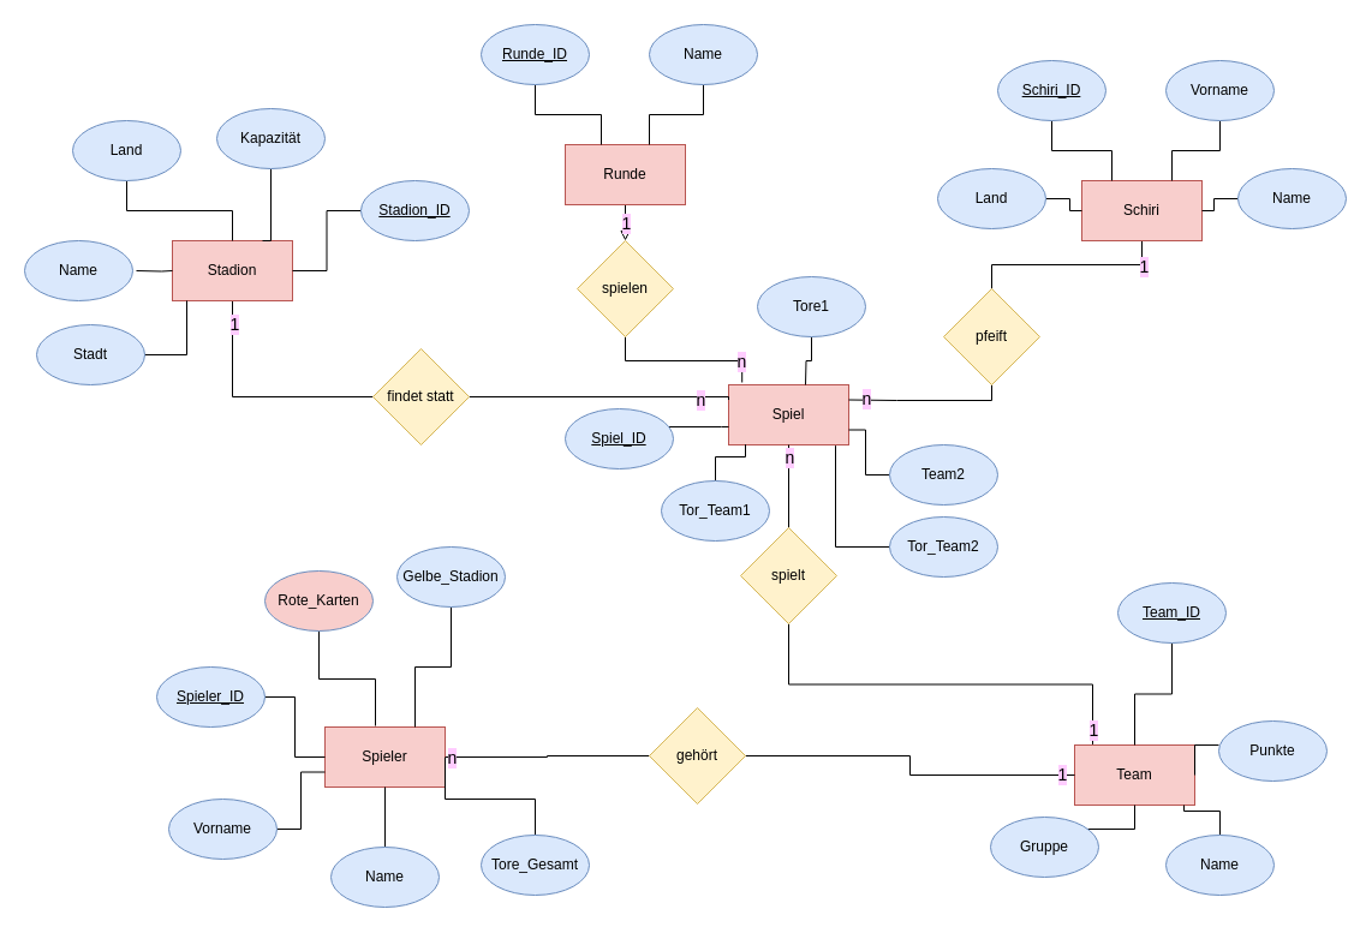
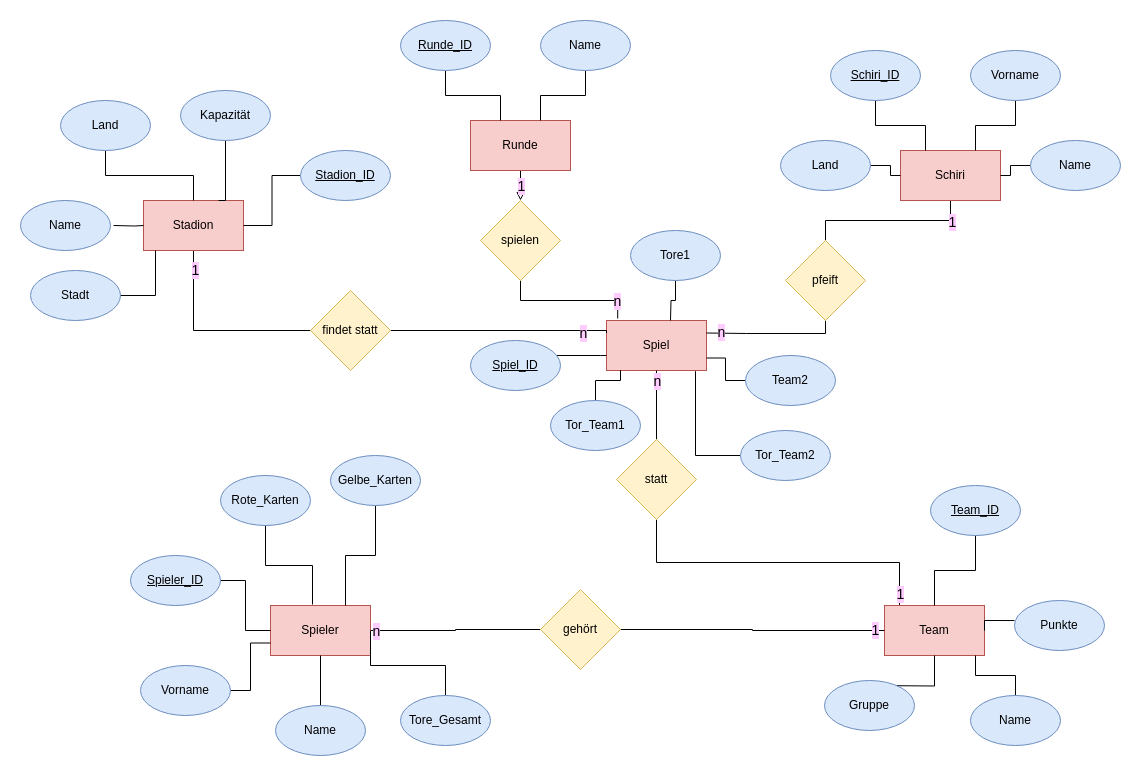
  <mxCell id="0" />
  <mxCell id="1" parent="0" />
  <mxCell id="2" style="edgeStyle=orthogonalEdgeStyle;rounded=0;orthogonalLoop=1;jettySize=auto;html=1;entryX=0.5;entryY=0;entryDx=0;entryDy=0;endArrow=block;endFill=0;" edge="1" parent="1" source="4" target="81"><mxGeometry relative="1" as="geometry" /></mxCell>
  <mxCell id="3" value="1" style="edgeLabel;html=1;align=center;verticalAlign=middle;resizable=0;points=[];labelBackgroundColor=#FFCCFF;fontSize=14;" vertex="1" connectable="0" parent="2"><mxGeometry x="-0.296" y="1" relative="1" as="geometry"><mxPoint x="-1" y="-3" as="offset" /></mxGeometry></mxCell>
  <mxCell id="4" value="Runde" style="rounded=0;whiteSpace=wrap;html=1;fillColor=#f8cecc;strokeColor=#b85450;" vertex="1" parent="1"><mxGeometry x="470" y="120" width="100" height="50" as="geometry" /></mxCell>
  <mxCell id="5" style="edgeStyle=orthogonalEdgeStyle;rounded=0;orthogonalLoop=1;jettySize=auto;html=1;endArrow=none;endFill=0;exitX=0.5;exitY=1;exitDx=0;exitDy=0;" edge="1" parent="1" source="7" target="78"><mxGeometry relative="1" as="geometry" /></mxCell>
  <mxCell id="6" value="1" style="edgeLabel;html=1;align=center;verticalAlign=middle;resizable=0;points=[];fontSize=14;labelBackgroundColor=#FFCCFF;" vertex="1" connectable="0" parent="5"><mxGeometry x="-0.759" y="1" relative="1" as="geometry"><mxPoint x="1" as="offset" /></mxGeometry></mxCell>
  <mxCell id="7" value="Schiri" style="rounded=0;whiteSpace=wrap;html=1;fillColor=#f8cecc;strokeColor=#b85450;" vertex="1" parent="1"><mxGeometry x="900" y="150" width="100" height="50" as="geometry" /></mxCell>
  <mxCell id="8" style="edgeStyle=orthogonalEdgeStyle;rounded=0;orthogonalLoop=1;jettySize=auto;html=1;entryX=0;entryY=0.5;entryDx=0;entryDy=0;endArrow=none;endFill=0;" edge="1" parent="1" source="10" target="72"><mxGeometry relative="1" as="geometry"><mxPoint x="453" y="629" as="targetPoint" /></mxGeometry></mxCell>
  <mxCell id="9" value="n" style="edgeLabel;html=1;align=center;verticalAlign=middle;resizable=0;points=[];fontSize=14;labelBackgroundColor=#FFCCFF;" vertex="1" connectable="0" parent="8"><mxGeometry x="-0.341" y="-1" relative="1" as="geometry"><mxPoint x="-51" y="-1" as="offset" /></mxGeometry></mxCell>
  <mxCell id="10" value="Spieler" style="rounded=0;whiteSpace=wrap;html=1;fillColor=#f8cecc;strokeColor=#b85450;" vertex="1" parent="1"><mxGeometry x="270" y="605" width="100" height="50" as="geometry" /></mxCell>
  <mxCell id="11" value="Spiel" style="rounded=0;whiteSpace=wrap;html=1;fillColor=#f8cecc;strokeColor=#b85450;" vertex="1" parent="1"><mxGeometry x="606" y="320" width="100" height="50" as="geometry" /></mxCell>
  <mxCell id="12" style="edgeStyle=orthogonalEdgeStyle;rounded=0;orthogonalLoop=1;jettySize=auto;html=1;entryX=0;entryY=0.5;entryDx=0;entryDy=0;endArrow=none;endFill=0;exitX=0.5;exitY=1;exitDx=0;exitDy=0;" edge="1" parent="1" source="14" target="84"><mxGeometry relative="1" as="geometry" /></mxCell>
  <mxCell id="13" value="1" style="edgeLabel;html=1;align=center;verticalAlign=middle;resizable=0;points=[];labelBackgroundColor=#FFCCFF;fontSize=14;" vertex="1" connectable="0" parent="12"><mxGeometry x="-0.809" y="1" relative="1" as="geometry"><mxPoint as="offset" /></mxGeometry></mxCell>
  <mxCell id="14" value="Stadion" style="rounded=0;whiteSpace=wrap;html=1;fillColor=#f8cecc;strokeColor=#b85450;" vertex="1" parent="1"><mxGeometry x="143" y="200" width="100" height="50" as="geometry" /></mxCell>
  <mxCell id="15" style="edgeStyle=orthogonalEdgeStyle;rounded=0;orthogonalLoop=1;jettySize=auto;html=1;endArrow=none;endFill=0;exitX=0.15;exitY=-0.012;exitDx=0;exitDy=0;exitPerimeter=0;" edge="1" parent="1" source="17" target="75"><mxGeometry relative="1" as="geometry" /></mxCell>
  <mxCell id="16" value="1" style="edgeLabel;html=1;align=center;verticalAlign=middle;resizable=0;points=[];labelBackgroundColor=#FFCCFF;fontSize=14;" vertex="1" connectable="0" parent="15"><mxGeometry x="-0.934" relative="1" as="geometry"><mxPoint as="offset" /></mxGeometry></mxCell>
- <mxCell id="17" value="Team" style="rounded=0;whiteSpace=wrap;html=1;fillColor=#f8cecc;strokeColor=#b85450;" vertex="1" parent="1"><mxGeometry x="894" y="620" width="100" height="50" as="geometry" /></mxCell>
+ <mxCell id="17" value="Team" style="rounded=0;whiteSpace=wrap;html=1;fillColor=#f8cecc;strokeColor=#b85450;" vertex="1" parent="1"><mxGeometry x="884" y="605" width="100" height="50" as="geometry" /></mxCell>
  <mxCell id="18" value="" style="edgeStyle=orthogonalEdgeStyle;rounded=0;orthogonalLoop=1;jettySize=auto;html=1;endArrow=none;endFill=0;" edge="1" parent="1" source="19" target="4"><mxGeometry relative="1" as="geometry"><Array as="points"><mxPoint x="445" y="95" /><mxPoint x="500" y="95" /></Array></mxGeometry></mxCell>
  <mxCell id="19" value="&lt;u&gt;Runde_ID&lt;/u&gt;" style="ellipse;whiteSpace=wrap;html=1;fillColor=#dae8fc;strokeColor=#6c8ebf;" vertex="1" parent="1"><mxGeometry x="400" y="20" width="90" height="50" as="geometry" /></mxCell>
  <mxCell id="20" value="" style="edgeStyle=orthogonalEdgeStyle;rounded=0;orthogonalLoop=1;jettySize=auto;html=1;endArrow=none;endFill=0;" edge="1" parent="1" source="21" target="4"><mxGeometry relative="1" as="geometry"><Array as="points"><mxPoint x="585" y="95" /><mxPoint x="540" y="95" /></Array></mxGeometry></mxCell>
  <mxCell id="21" value="Name" style="ellipse;whiteSpace=wrap;html=1;fillColor=#dae8fc;strokeColor=#6c8ebf;" vertex="1" parent="1"><mxGeometry x="540" y="20" width="90" height="50" as="geometry" /></mxCell>
  <mxCell id="22" style="edgeStyle=orthogonalEdgeStyle;rounded=0;orthogonalLoop=1;jettySize=auto;html=1;entryX=0.25;entryY=0;entryDx=0;entryDy=0;endArrow=none;endFill=0;" edge="1" parent="1" source="23" target="7"><mxGeometry relative="1" as="geometry" /></mxCell>
  <mxCell id="23" value="&lt;u&gt;Schiri_ID&lt;/u&gt;" style="ellipse;whiteSpace=wrap;html=1;fillColor=#dae8fc;strokeColor=#6c8ebf;" vertex="1" parent="1"><mxGeometry x="830" y="50" width="90" height="50" as="geometry" /></mxCell>
  <mxCell id="24" style="edgeStyle=orthogonalEdgeStyle;rounded=0;orthogonalLoop=1;jettySize=auto;html=1;entryX=0.75;entryY=0;entryDx=0;entryDy=0;endArrow=none;endFill=0;" edge="1" parent="1" source="25" target="7"><mxGeometry relative="1" as="geometry" /></mxCell>
  <mxCell id="25" value="Vorname" style="ellipse;whiteSpace=wrap;html=1;fillColor=#dae8fc;strokeColor=#6c8ebf;" vertex="1" parent="1"><mxGeometry x="970" y="50" width="90" height="50" as="geometry" /></mxCell>
  <mxCell id="26" value="" style="edgeStyle=orthogonalEdgeStyle;rounded=0;orthogonalLoop=1;jettySize=auto;html=1;endArrow=none;endFill=0;" edge="1" parent="1" source="27" target="7"><mxGeometry relative="1" as="geometry" /></mxCell>
  <mxCell id="27" value="Name" style="ellipse;whiteSpace=wrap;html=1;fillColor=#dae8fc;strokeColor=#6c8ebf;" vertex="1" parent="1"><mxGeometry x="1030" y="140" width="90" height="50" as="geometry" /></mxCell>
  <mxCell id="28" value="" style="edgeStyle=orthogonalEdgeStyle;rounded=0;orthogonalLoop=1;jettySize=auto;html=1;endArrow=none;endFill=0;" edge="1" parent="1" source="29" target="7"><mxGeometry relative="1" as="geometry" /></mxCell>
  <mxCell id="29" value="Land" style="ellipse;whiteSpace=wrap;html=1;fillColor=#dae8fc;strokeColor=#6c8ebf;" vertex="1" parent="1"><mxGeometry x="780" y="140" width="90" height="50" as="geometry" /></mxCell>
  <mxCell id="30" value="" style="edgeStyle=orthogonalEdgeStyle;rounded=0;orthogonalLoop=1;jettySize=auto;html=1;endArrow=none;endFill=0;" edge="1" parent="1" source="31" target="11"><mxGeometry relative="1" as="geometry"><Array as="points"><mxPoint x="600" y="355" /><mxPoint x="600" y="355" /></Array></mxGeometry></mxCell>
  <mxCell id="31" value="&lt;u&gt;Spiel_ID&lt;/u&gt;" style="ellipse;whiteSpace=wrap;html=1;fillColor=#dae8fc;strokeColor=#6c8ebf;" vertex="1" parent="1"><mxGeometry x="470" y="340" width="90" height="50" as="geometry" /></mxCell>
  <mxCell id="32" style="edgeStyle=orthogonalEdgeStyle;rounded=0;orthogonalLoop=1;jettySize=auto;html=1;entryX=0.14;entryY=0.993;entryDx=0;entryDy=0;endArrow=none;endFill=0;entryPerimeter=0;" edge="1" parent="1" source="33" target="11"><mxGeometry relative="1" as="geometry" /></mxCell>
  <mxCell id="33" value="Tor_Team1" style="ellipse;whiteSpace=wrap;html=1;fillColor=#dae8fc;strokeColor=#6c8ebf;" vertex="1" parent="1"><mxGeometry x="550" y="400" width="90" height="50" as="geometry" /></mxCell>
  <mxCell id="34" style="edgeStyle=orthogonalEdgeStyle;rounded=0;orthogonalLoop=1;jettySize=auto;html=1;entryX=0.89;entryY=1.013;entryDx=0;entryDy=0;entryPerimeter=0;endArrow=none;endFill=0;" edge="1" parent="1" source="35" target="11"><mxGeometry relative="1" as="geometry" /></mxCell>
  <mxCell id="35" value="Tor_Team2" style="ellipse;whiteSpace=wrap;html=1;fillColor=#dae8fc;strokeColor=#6c8ebf;" vertex="1" parent="1"><mxGeometry x="740" y="430" width="90" height="50" as="geometry" /></mxCell>
  <mxCell id="36" style="edgeStyle=orthogonalEdgeStyle;rounded=0;orthogonalLoop=1;jettySize=auto;html=1;endArrow=none;endFill=0;" edge="1" parent="1" source="37" target="10"><mxGeometry relative="1" as="geometry" /></mxCell>
  <mxCell id="37" value="&lt;u&gt;Spieler_ID&lt;/u&gt;" style="ellipse;whiteSpace=wrap;html=1;fillColor=#dae8fc;strokeColor=#6c8ebf;" vertex="1" parent="1"><mxGeometry x="130" y="555" width="90" height="50" as="geometry" /></mxCell>
  <mxCell id="38" style="edgeStyle=orthogonalEdgeStyle;rounded=0;orthogonalLoop=1;jettySize=auto;html=1;entryX=0;entryY=0.75;entryDx=0;entryDy=0;endArrow=none;endFill=0;" edge="1" parent="1" source="39" target="10"><mxGeometry relative="1" as="geometry" /></mxCell>
  <mxCell id="39" value="Vorname" style="ellipse;whiteSpace=wrap;html=1;fillColor=#dae8fc;strokeColor=#6c8ebf;" vertex="1" parent="1"><mxGeometry x="140" y="665" width="90" height="50" as="geometry" /></mxCell>
  <mxCell id="40" style="edgeStyle=orthogonalEdgeStyle;rounded=0;orthogonalLoop=1;jettySize=auto;html=1;entryX=0.5;entryY=1;entryDx=0;entryDy=0;endArrow=none;endFill=0;" edge="1" parent="1" source="41" target="10"><mxGeometry relative="1" as="geometry" /></mxCell>
  <mxCell id="41" value="Name" style="ellipse;whiteSpace=wrap;html=1;fillColor=#dae8fc;strokeColor=#6c8ebf;" vertex="1" parent="1"><mxGeometry x="275" y="705" width="90" height="50" as="geometry" /></mxCell>
  <mxCell id="42" style="edgeStyle=orthogonalEdgeStyle;rounded=0;orthogonalLoop=1;jettySize=auto;html=1;entryX=1;entryY=0.5;entryDx=0;entryDy=0;endArrow=none;endFill=0;exitX=0.5;exitY=0;exitDx=0;exitDy=0;" edge="1" parent="1" source="43" target="10"><mxGeometry relative="1" as="geometry"><Array as="points"><mxPoint x="445" y="665" /><mxPoint x="370" y="665" /></Array></mxGeometry></mxCell>
  <mxCell id="43" value="Tore_Gesamt" style="ellipse;whiteSpace=wrap;html=1;fillColor=#dae8fc;strokeColor=#6c8ebf;" vertex="1" parent="1"><mxGeometry x="400" y="695" width="90" height="50" as="geometry" /></mxCell>
  <mxCell id="44" style="edgeStyle=orthogonalEdgeStyle;rounded=0;orthogonalLoop=1;jettySize=auto;html=1;entryX=0.75;entryY=0;entryDx=0;entryDy=0;endArrow=none;endFill=0;" edge="1" parent="1" source="45" target="10"><mxGeometry relative="1" as="geometry" /></mxCell>
- <mxCell id="45" value="Gelbe_Stadion" style="ellipse;whiteSpace=wrap;html=1;fillColor=#dae8fc;strokeColor=#6c8ebf;" vertex="1" parent="1"><mxGeometry x="330" y="455" width="90" height="50" as="geometry" /></mxCell>
+ <mxCell id="45" value="Gelbe_Karten" style="ellipse;whiteSpace=wrap;html=1;fillColor=#dae8fc;strokeColor=#6c8ebf;" vertex="1" parent="1"><mxGeometry x="330" y="455" width="90" height="50" as="geometry" /></mxCell>
  <mxCell id="46" style="edgeStyle=orthogonalEdgeStyle;rounded=0;orthogonalLoop=1;jettySize=auto;html=1;entryX=0.42;entryY=-0.02;entryDx=0;entryDy=0;entryPerimeter=0;endArrow=none;endFill=0;" edge="1" parent="1" source="47" target="10"><mxGeometry relative="1" as="geometry" /></mxCell>
- <mxCell id="47" value="Rote_Karten" style="ellipse;whiteSpace=wrap;html=1;fillColor=#f8cecc;strokeColor=#6c8ebf;" vertex="1" parent="1"><mxGeometry x="220" y="475" width="90" height="50" as="geometry" /></mxCell>
+ <mxCell id="47" value="Rote_Karten" style="ellipse;whiteSpace=wrap;html=1;fillColor=#dae8fc;strokeColor=#6c8ebf;" vertex="1" parent="1"><mxGeometry x="220" y="475" width="90" height="50" as="geometry" /></mxCell>
  <mxCell id="48" value="" style="edgeStyle=orthogonalEdgeStyle;rounded=0;orthogonalLoop=1;jettySize=auto;html=1;endArrow=none;endFill=0;" edge="1" parent="1" target="14"><mxGeometry relative="1" as="geometry"><mxPoint x="113" y="225" as="sourcePoint" /></mxGeometry></mxCell>
  <mxCell id="49" value="Name" style="ellipse;whiteSpace=wrap;html=1;fillColor=#dae8fc;strokeColor=#6c8ebf;" vertex="1" parent="1"><mxGeometry x="20" y="200" width="90" height="50" as="geometry" /></mxCell>
  <mxCell id="50" style="edgeStyle=orthogonalEdgeStyle;rounded=0;orthogonalLoop=1;jettySize=auto;html=1;entryX=0.12;entryY=0.999;entryDx=0;entryDy=0;entryPerimeter=0;endArrow=none;endFill=0;" edge="1" parent="1" target="14"><mxGeometry relative="1" as="geometry"><mxPoint x="119.243" y="295" as="sourcePoint" /><Array as="points"><mxPoint x="155" y="295" /></Array></mxGeometry></mxCell>
  <mxCell id="51" value="Stadt" style="ellipse;whiteSpace=wrap;html=1;fillColor=#dae8fc;strokeColor=#6c8ebf;" vertex="1" parent="1"><mxGeometry x="30" y="270" width="90" height="50" as="geometry" /></mxCell>
  <mxCell id="52" value="" style="edgeStyle=orthogonalEdgeStyle;rounded=0;orthogonalLoop=1;jettySize=auto;html=1;endArrow=none;endFill=0;" edge="1" parent="1" source="53" target="14"><mxGeometry relative="1" as="geometry" /></mxCell>
  <mxCell id="53" value="Land" style="ellipse;whiteSpace=wrap;html=1;fillColor=#dae8fc;strokeColor=#6c8ebf;" vertex="1" parent="1"><mxGeometry x="60" y="100" width="90" height="50" as="geometry" /></mxCell>
  <mxCell id="54" style="edgeStyle=orthogonalEdgeStyle;rounded=0;orthogonalLoop=1;jettySize=auto;html=1;entryX=0.75;entryY=0;entryDx=0;entryDy=0;endArrow=none;endFill=0;" edge="1" parent="1" source="55" target="14"><mxGeometry relative="1" as="geometry"><Array as="points"><mxPoint x="225" y="200" /></Array></mxGeometry></mxCell>
  <mxCell id="55" value="Kapazität" style="ellipse;whiteSpace=wrap;html=1;fillColor=#dae8fc;strokeColor=#6c8ebf;" vertex="1" parent="1"><mxGeometry x="180" y="90" width="90" height="50" as="geometry" /></mxCell>
  <mxCell id="56" style="edgeStyle=orthogonalEdgeStyle;rounded=0;orthogonalLoop=1;jettySize=auto;html=1;entryX=1;entryY=0.5;entryDx=0;entryDy=0;endArrow=none;endFill=0;" edge="1" parent="1" source="57" target="14"><mxGeometry relative="1" as="geometry" /></mxCell>
  <mxCell id="57" value="&lt;u&gt;Stadion_ID&lt;/u&gt;" style="ellipse;whiteSpace=wrap;html=1;fillColor=#dae8fc;strokeColor=#6c8ebf;" vertex="1" parent="1"><mxGeometry x="300" y="150" width="90" height="50" as="geometry" /></mxCell>
  <mxCell id="58" value="" style="edgeStyle=orthogonalEdgeStyle;rounded=0;orthogonalLoop=1;jettySize=auto;html=1;endArrow=none;endFill=0;" edge="1" parent="1" source="59" target="17"><mxGeometry relative="1" as="geometry" /></mxCell>
  <mxCell id="59" value="&lt;u&gt;Team_ID&lt;/u&gt;" style="ellipse;whiteSpace=wrap;html=1;fillColor=#dae8fc;strokeColor=#6c8ebf;" vertex="1" parent="1"><mxGeometry x="930" y="485" width="90" height="50" as="geometry" /></mxCell>
  <mxCell id="60" style="edgeStyle=orthogonalEdgeStyle;rounded=0;orthogonalLoop=1;jettySize=auto;html=1;endArrow=none;endFill=0;entryX=0.5;entryY=1;entryDx=0;entryDy=0;" edge="1" parent="1" target="17"><mxGeometry relative="1" as="geometry"><mxPoint x="934" y="665" as="targetPoint" /><mxPoint x="869" y="685" as="sourcePoint" /></mxGeometry></mxCell>
  <mxCell id="61" value="Gruppe" style="ellipse;whiteSpace=wrap;html=1;fillColor=#dae8fc;strokeColor=#6c8ebf;" vertex="1" parent="1"><mxGeometry x="824" y="680" width="90" height="50" as="geometry" /></mxCell>
  <mxCell id="62" style="edgeStyle=orthogonalEdgeStyle;rounded=0;orthogonalLoop=1;jettySize=auto;html=1;entryX=0.91;entryY=1;entryDx=0;entryDy=0;entryPerimeter=0;endArrow=none;endFill=0;" edge="1" parent="1" source="63" target="17"><mxGeometry relative="1" as="geometry" /></mxCell>
  <mxCell id="63" value="Name" style="ellipse;whiteSpace=wrap;html=1;fillColor=#dae8fc;strokeColor=#6c8ebf;" vertex="1" parent="1"><mxGeometry x="970" y="695" width="90" height="50" as="geometry" /></mxCell>
  <mxCell id="64" style="edgeStyle=orthogonalEdgeStyle;rounded=0;orthogonalLoop=1;jettySize=auto;html=1;entryX=1;entryY=0.5;entryDx=0;entryDy=0;endArrow=none;endFill=0;" edge="1" parent="1" target="17"><mxGeometry relative="1" as="geometry"><mxPoint x="1014" y="620.037" as="sourcePoint" /></mxGeometry></mxCell>
  <mxCell id="65" value="Punkte" style="ellipse;whiteSpace=wrap;html=1;fillColor=#dae8fc;strokeColor=#6c8ebf;" vertex="1" parent="1"><mxGeometry x="1014" y="600" width="90" height="50" as="geometry" /></mxCell>
  <mxCell id="66" style="edgeStyle=orthogonalEdgeStyle;rounded=0;orthogonalLoop=1;jettySize=auto;html=1;endArrow=none;endFill=0;" edge="1" parent="1" source="67"><mxGeometry relative="1" as="geometry"><mxPoint x="670" y="320" as="targetPoint" /></mxGeometry></mxCell>
  <mxCell id="67" value="Tore1" style="ellipse;whiteSpace=wrap;html=1;fillColor=#dae8fc;strokeColor=#6c8ebf;" vertex="1" parent="1"><mxGeometry x="630" y="230" width="90" height="50" as="geometry" /></mxCell>
  <mxCell id="68" style="edgeStyle=orthogonalEdgeStyle;rounded=0;orthogonalLoop=1;jettySize=auto;html=1;entryX=1;entryY=0.75;entryDx=0;entryDy=0;endArrow=none;endFill=0;" edge="1" parent="1" source="69" target="11"><mxGeometry relative="1" as="geometry" /></mxCell>
- <mxCell id="69" value="Team2" style="ellipse;whiteSpace=wrap;html=1;fillColor=#dae8fc;strokeColor=#6c8ebf;" vertex="1" parent="1"><mxGeometry x="740" y="370" width="90" height="50" as="geometry" /></mxCell>
+ <mxCell id="69" value="Team2" style="ellipse;whiteSpace=wrap;html=1;fillColor=#dae8fc;strokeColor=#6c8ebf;" vertex="1" parent="1"><mxGeometry x="745" y="355" width="90" height="50" as="geometry" /></mxCell>
  <mxCell id="70" style="edgeStyle=orthogonalEdgeStyle;rounded=0;orthogonalLoop=1;jettySize=auto;html=1;entryX=0;entryY=0.5;entryDx=0;entryDy=0;endArrow=none;endFill=0;" edge="1" parent="1" source="72" target="17"><mxGeometry relative="1" as="geometry" /></mxCell>
  <mxCell id="71" value="1" style="edgeLabel;html=1;align=center;verticalAlign=middle;resizable=0;points=[];labelBackgroundColor=#FFCCFF;fontSize=14;" vertex="1" connectable="0" parent="70"><mxGeometry x="0.922" y="1" relative="1" as="geometry"><mxPoint as="offset" /></mxGeometry></mxCell>
  <mxCell id="72" value="gehört" style="rhombus;whiteSpace=wrap;html=1;fillColor=#fff2cc;strokeColor=#d6b656;" vertex="1" parent="1"><mxGeometry x="540" y="589" width="80" height="80" as="geometry" /></mxCell>
  <mxCell id="73" value="" style="edgeStyle=orthogonalEdgeStyle;rounded=0;orthogonalLoop=1;jettySize=auto;html=1;endArrow=none;endFill=0;" edge="1" parent="1" source="75" target="11"><mxGeometry relative="1" as="geometry" /></mxCell>
  <mxCell id="74" value="n" style="edgeLabel;html=1;align=center;verticalAlign=middle;resizable=0;points=[];labelBackgroundColor=#FFCCFF;fontSize=14;" vertex="1" connectable="0" parent="73"><mxGeometry x="0.708" relative="1" as="geometry"><mxPoint as="offset" /></mxGeometry></mxCell>
- <mxCell id="75" value="spielt" style="rhombus;whiteSpace=wrap;html=1;fillColor=#fff2cc;strokeColor=#d6b656;" vertex="1" parent="1"><mxGeometry x="616" y="439" width="80" height="80" as="geometry" /></mxCell>
+ <mxCell id="75" value="statt" style="rhombus;whiteSpace=wrap;html=1;fillColor=#fff2cc;strokeColor=#d6b656;" vertex="1" parent="1"><mxGeometry x="616" y="439" width="80" height="80" as="geometry" /></mxCell>
  <mxCell id="76" style="edgeStyle=orthogonalEdgeStyle;rounded=0;orthogonalLoop=1;jettySize=auto;html=1;entryX=1;entryY=0.25;entryDx=0;entryDy=0;endArrow=none;endFill=0;exitX=0.5;exitY=1;exitDx=0;exitDy=0;" edge="1" parent="1" source="78" target="11"><mxGeometry relative="1" as="geometry"><Array as="points"><mxPoint x="825" y="333" /><mxPoint x="746" y="333" /></Array></mxGeometry></mxCell>
  <mxCell id="77" value="n" style="edgeLabel;html=1;align=center;verticalAlign=middle;resizable=0;points=[];labelBackgroundColor=#FFCCFF;fontSize=14;" vertex="1" connectable="0" parent="76"><mxGeometry x="0.781" y="-1" relative="1" as="geometry"><mxPoint as="offset" /></mxGeometry></mxCell>
  <mxCell id="78" value="pfeift" style="rhombus;whiteSpace=wrap;html=1;fillColor=#fff2cc;strokeColor=#d6b656;" vertex="1" parent="1"><mxGeometry x="785" y="240" width="80" height="80" as="geometry" /></mxCell>
  <mxCell id="79" style="edgeStyle=orthogonalEdgeStyle;rounded=0;orthogonalLoop=1;jettySize=auto;html=1;entryX=0.112;entryY=-0.04;entryDx=0;entryDy=0;endArrow=none;endFill=0;exitX=0.5;exitY=1;exitDx=0;exitDy=0;entryPerimeter=0;" edge="1" parent="1" source="81" target="11"><mxGeometry relative="1" as="geometry"><Array as="points"><mxPoint x="520" y="300" /><mxPoint x="617" y="300" /></Array></mxGeometry></mxCell>
  <mxCell id="80" value="n" style="edgeLabel;html=1;align=center;verticalAlign=middle;resizable=0;points=[];fontSize=14;labelBackgroundColor=#FFCCFF;" vertex="1" connectable="0" parent="79"><mxGeometry x="0.747" y="-1" relative="1" as="geometry"><mxPoint as="offset" /></mxGeometry></mxCell>
  <mxCell id="81" value="spielen" style="rhombus;whiteSpace=wrap;html=1;fillColor=#fff2cc;strokeColor=#d6b656;" vertex="1" parent="1"><mxGeometry x="480" y="200" width="80" height="80" as="geometry" /></mxCell>
  <mxCell id="82" style="edgeStyle=orthogonalEdgeStyle;rounded=0;orthogonalLoop=1;jettySize=auto;html=1;entryX=0;entryY=0.25;entryDx=0;entryDy=0;endArrow=none;endFill=0;" edge="1" parent="1" source="84" target="11"><mxGeometry relative="1" as="geometry"><Array as="points"><mxPoint x="606" y="330" /></Array></mxGeometry></mxCell>
  <mxCell id="83" value="n" style="edgeLabel;html=1;align=center;verticalAlign=middle;resizable=0;points=[];fontSize=14;labelBackgroundColor=#FFCCFF;" vertex="1" connectable="0" parent="82"><mxGeometry x="0.754" y="-2" relative="1" as="geometry"><mxPoint as="offset" /></mxGeometry></mxCell>
  <mxCell id="84" value="findet statt" style="rhombus;whiteSpace=wrap;html=1;fillColor=#fff2cc;strokeColor=#d6b656;" vertex="1" parent="1"><mxGeometry x="310" y="290" width="80" height="80" as="geometry" /></mxCell>
